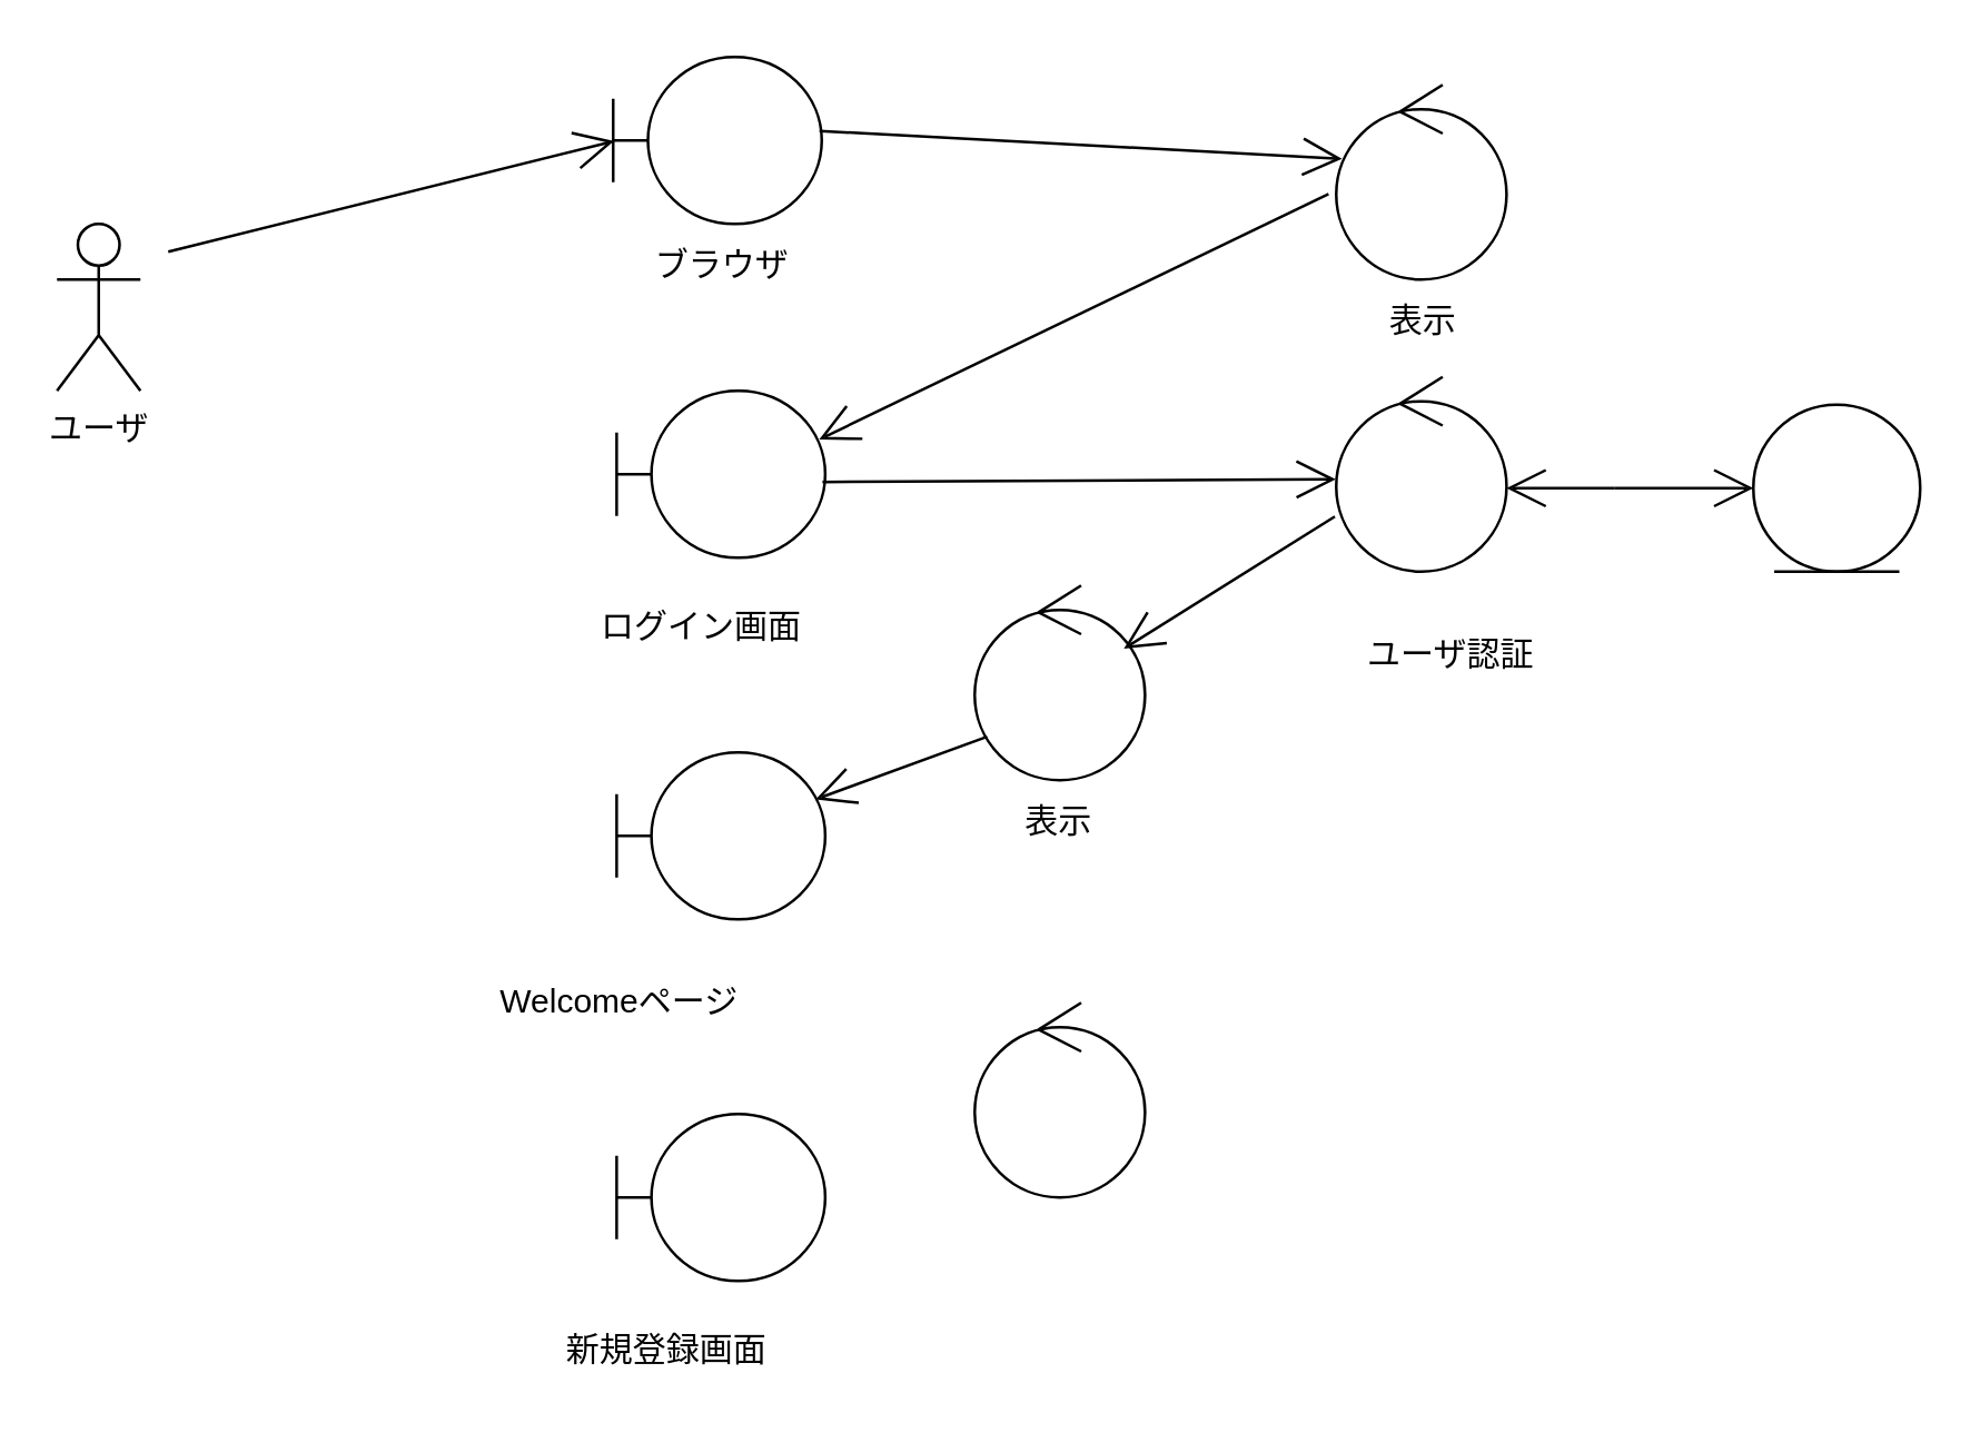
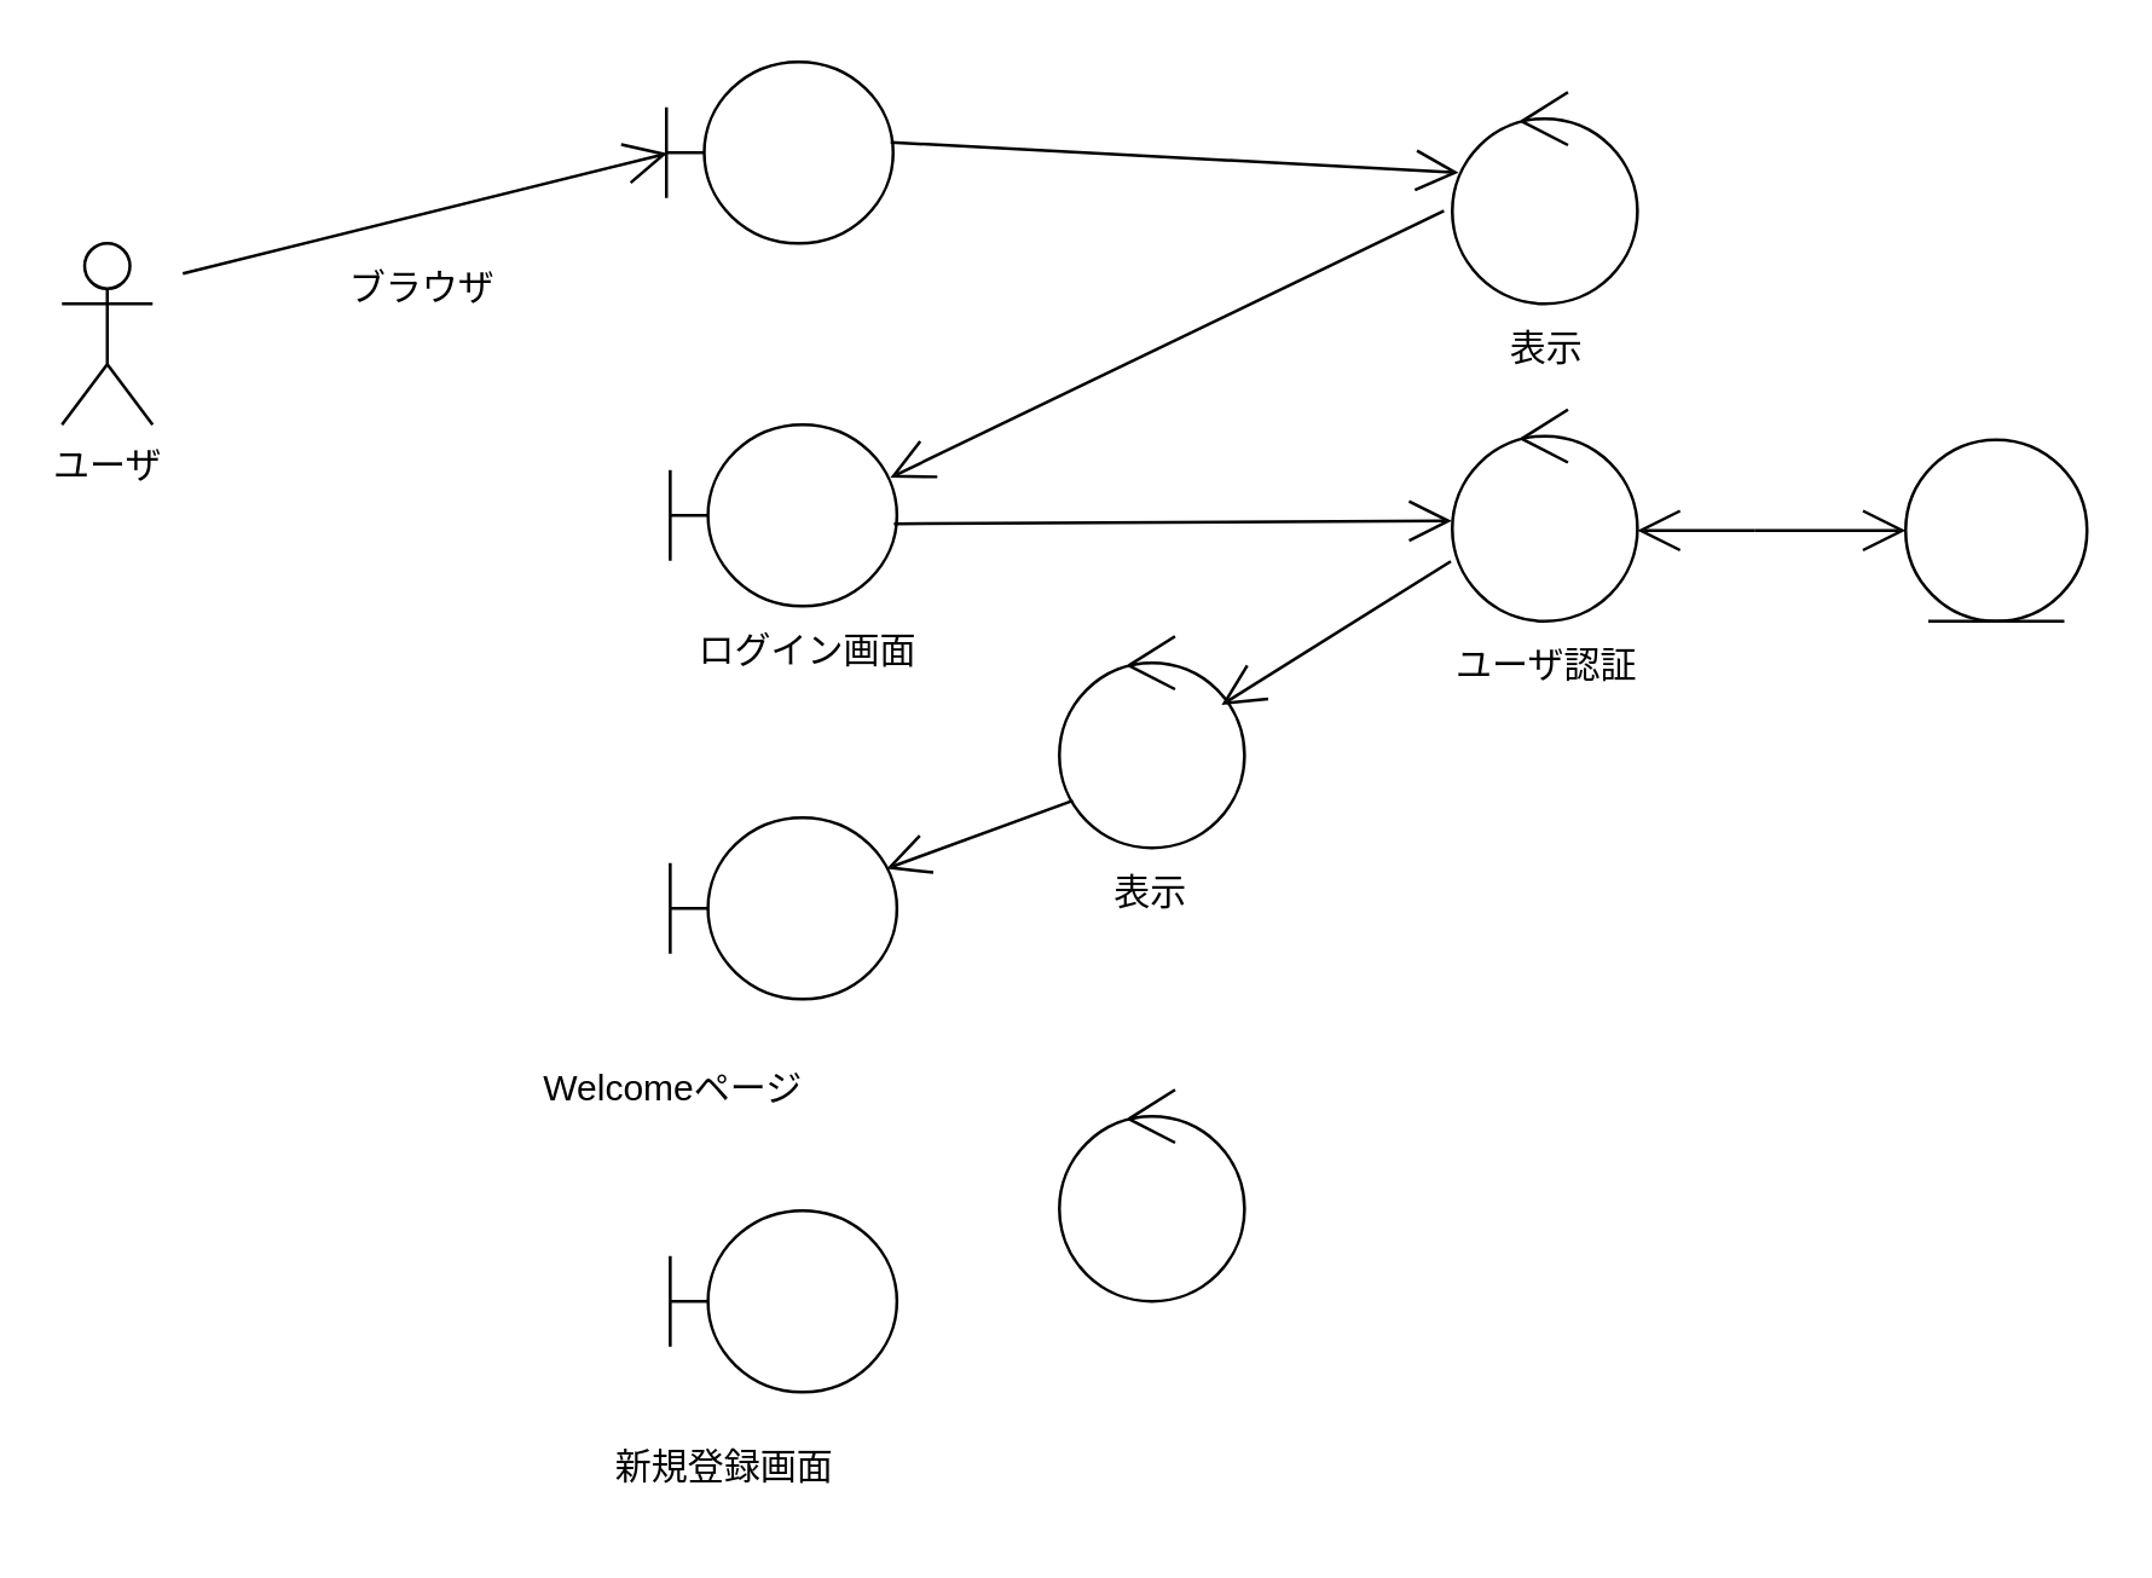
  <mxCell id="0" />
  <mxCell id="1" parent="0" />
  <mxCell id="2" value="ユーザ" style="shape=umlActor;verticalLabelPosition=bottom;verticalAlign=top;html=1;outlineConnect=0;" vertex="1" parent="1"><mxGeometry x="20" y="80" width="30" height="60" as="geometry" /></mxCell>
  <mxCell id="3" value="" style="shape=umlBoundary;whiteSpace=wrap;html=1;" vertex="1" parent="1"><mxGeometry x="220" y="20" width="75" height="60" as="geometry" /></mxCell>
- <mxCell id="4" value="ブラウザ" style="text;html=1;align=center;verticalAlign=middle;whiteSpace=wrap;rounded=0;" vertex="1" parent="1"><mxGeometry x="227.5" y="80" width="62.5" height="30" as="geometry" /></mxCell>
+ <mxCell id="4" value="ブラウザ" style="text;html=1;align=center;verticalAlign=middle;whiteSpace=wrap;rounded=0;" vertex="1" parent="1"><mxGeometry x="107.5" y="80" width="62.5" height="30" as="geometry" /></mxCell>
  <mxCell id="5" value="" style="shape=umlBoundary;whiteSpace=wrap;html=1;" vertex="1" parent="1"><mxGeometry x="221.25" y="140" width="75" height="60" as="geometry" /></mxCell>
- <mxCell id="6" value="ログイン画面" style="text;html=1;align=center;verticalAlign=middle;whiteSpace=wrap;rounded=0;" vertex="1" parent="1"><mxGeometry x="212.5" y="210" width="77.5" height="30" as="geometry" /></mxCell>
+ <mxCell id="6" value="ログイン画面" style="text;html=1;align=center;verticalAlign=middle;whiteSpace=wrap;rounded=0;" vertex="1" parent="1"><mxGeometry x="227.5" y="200" width="77.5" height="30" as="geometry" /></mxCell>
  <mxCell id="7" value="" style="ellipse;shape=umlControl;whiteSpace=wrap;html=1;" vertex="1" parent="1"><mxGeometry x="480" y="30" width="61.25" height="70" as="geometry" /></mxCell>
  <mxCell id="8" value="表示" style="text;html=1;align=center;verticalAlign=middle;whiteSpace=wrap;rounded=0;" vertex="1" parent="1"><mxGeometry x="480" y="100" width="62.5" height="30" as="geometry" /></mxCell>
  <mxCell id="9" value="" style="endArrow=open;endFill=1;endSize=12;html=1;rounded=0;entryX=0.004;entryY=0.504;entryDx=0;entryDy=0;entryPerimeter=0;" edge="1" parent="1" target="3"><mxGeometry width="160" relative="1" as="geometry"><mxPoint x="60" y="90" as="sourcePoint" /><mxPoint x="340" y="120" as="targetPoint" /></mxGeometry></mxCell>
  <mxCell id="10" value="" style="endArrow=open;endFill=1;endSize=12;html=1;rounded=0;entryX=0.034;entryY=0.38;entryDx=0;entryDy=0;entryPerimeter=0;exitX=0.989;exitY=0.443;exitDx=0;exitDy=0;exitPerimeter=0;" edge="1" parent="1" source="3" target="7"><mxGeometry width="160" relative="1" as="geometry"><mxPoint x="70" y="120" as="sourcePoint" /><mxPoint x="230" y="80" as="targetPoint" /></mxGeometry></mxCell>
  <mxCell id="11" value="" style="endArrow=open;endFill=1;endSize=12;html=1;rounded=0;exitX=-0.045;exitY=0.561;exitDx=0;exitDy=0;exitPerimeter=0;entryX=0.971;entryY=0.292;entryDx=0;entryDy=0;entryPerimeter=0;" edge="1" parent="1" source="7" target="5"><mxGeometry width="160" relative="1" as="geometry"><mxPoint x="290" y="90" as="sourcePoint" /><mxPoint x="310" y="159" as="targetPoint" /></mxGeometry></mxCell>
  <mxCell id="12" value="" style="ellipse;shape=umlControl;whiteSpace=wrap;html=1;" vertex="1" parent="1"><mxGeometry x="480" y="135" width="61.25" height="70" as="geometry" /></mxCell>
  <mxCell id="13" value="" style="endArrow=open;endFill=1;endSize=12;html=1;rounded=0;exitX=0.987;exitY=0.546;exitDx=0;exitDy=0;exitPerimeter=0;entryX=-0.003;entryY=0.526;entryDx=0;entryDy=0;entryPerimeter=0;" edge="1" parent="1" source="5" target="12"><mxGeometry width="160" relative="1" as="geometry"><mxPoint x="310" y="175" as="sourcePoint" /><mxPoint x="460" y="170" as="targetPoint" /></mxGeometry></mxCell>
- <mxCell id="14" value="ユーザ認証" style="text;html=1;align=center;verticalAlign=middle;whiteSpace=wrap;rounded=0;" vertex="1" parent="1"><mxGeometry x="490" y="220" width="62.5" height="30" as="geometry" /></mxCell>
+ <mxCell id="14" value="ユーザ認証" style="text;html=1;align=center;verticalAlign=middle;whiteSpace=wrap;rounded=0;" vertex="1" parent="1"><mxGeometry x="480" y="205" width="62.5" height="30" as="geometry" /></mxCell>
  <mxCell id="15" value="" style="ellipse;shape=umlEntity;whiteSpace=wrap;html=1;" vertex="1" parent="1"><mxGeometry x="630" y="145" width="60" height="60" as="geometry" /></mxCell>
  <mxCell id="16" value="" style="endArrow=open;endFill=1;endSize=12;html=1;rounded=0;entryX=0;entryY=0.5;entryDx=0;entryDy=0;" edge="1" parent="1" target="15"><mxGeometry width="160" relative="1" as="geometry"><mxPoint x="580" y="175" as="sourcePoint" /><mxPoint x="540" y="80" as="targetPoint" /></mxGeometry></mxCell>
  <mxCell id="17" value="" style="endArrow=open;endFill=1;endSize=12;html=1;rounded=0;" edge="1" parent="1"><mxGeometry width="160" relative="1" as="geometry"><mxPoint x="580" y="175" as="sourcePoint" /><mxPoint x="541.25" y="175" as="targetPoint" /></mxGeometry></mxCell>
  <mxCell id="18" value="" style="ellipse;shape=umlControl;whiteSpace=wrap;html=1;" vertex="1" parent="1"><mxGeometry x="350" y="210" width="61.25" height="70" as="geometry" /></mxCell>
  <mxCell id="19" value="" style="shape=umlBoundary;whiteSpace=wrap;html=1;" vertex="1" parent="1"><mxGeometry x="221.25" y="270" width="75" height="60" as="geometry" /></mxCell>
  <mxCell id="20" value="Welcomeページ" style="text;html=1;align=center;verticalAlign=middle;whiteSpace=wrap;rounded=0;" vertex="1" parent="1"><mxGeometry x="176" y="345" width="92.5" height="30" as="geometry" /></mxCell>
  <mxCell id="21" value="表示" style="text;html=1;align=center;verticalAlign=middle;whiteSpace=wrap;rounded=0;" vertex="1" parent="1"><mxGeometry x="334.38" y="280" width="92.5" height="30" as="geometry" /></mxCell>
  <mxCell id="22" value="" style="endArrow=open;endFill=1;endSize=12;html=1;rounded=0;exitX=-0.008;exitY=0.717;exitDx=0;exitDy=0;exitPerimeter=0;entryX=0.876;entryY=0.324;entryDx=0;entryDy=0;entryPerimeter=0;" edge="1" parent="1" source="12" target="18"><mxGeometry width="160" relative="1" as="geometry"><mxPoint x="420" y="171" as="sourcePoint" /><mxPoint x="605" y="170" as="targetPoint" /></mxGeometry></mxCell>
  <mxCell id="23" value="" style="endArrow=open;endFill=1;endSize=12;html=1;rounded=0;exitX=0.073;exitY=0.776;exitDx=0;exitDy=0;exitPerimeter=0;entryX=0.954;entryY=0.281;entryDx=0;entryDy=0;entryPerimeter=0;" edge="1" parent="1" source="18" target="19"><mxGeometry width="160" relative="1" as="geometry"><mxPoint x="486" y="220" as="sourcePoint" /><mxPoint x="410" y="268" as="targetPoint" /></mxGeometry></mxCell>
  <mxCell id="24" value="" style="shape=umlBoundary;whiteSpace=wrap;html=1;" vertex="1" parent="1"><mxGeometry x="221.25" y="400" width="75" height="60" as="geometry" /></mxCell>
  <mxCell id="25" value="新規登録画面" style="text;html=1;align=center;verticalAlign=middle;whiteSpace=wrap;rounded=0;" vertex="1" parent="1"><mxGeometry x="192.5" y="470" width="92.5" height="30" as="geometry" /></mxCell>
  <mxCell id="26" value="" style="ellipse;shape=umlControl;whiteSpace=wrap;html=1;" vertex="1" parent="1"><mxGeometry x="350.01" y="360" width="61.25" height="70" as="geometry" /></mxCell>
